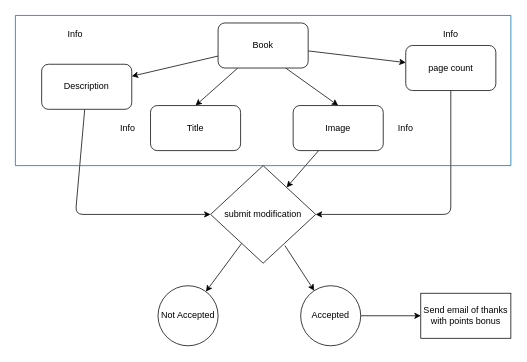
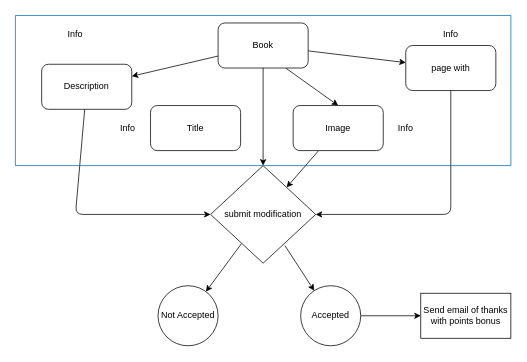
  <mxCell id="0" />
  <mxCell id="1" parent="0" />
  <mxCell id="2" value="" style="edgeStyle=none;html=1;" edge="1" parent="1" source="6" target="8"><mxGeometry relative="1" as="geometry" /></mxCell>
- <mxCell id="3" style="edgeStyle=none;html=1;entryX=0.5;entryY=0;entryDx=0;entryDy=0;" edge="1" parent="1" source="6" target="9"><mxGeometry relative="1" as="geometry" /></mxCell>
+ <mxCell id="3" style="edgeStyle=none;html=1;" edge="1" parent="1" source="6" target="15"><mxGeometry relative="1" as="geometry" /></mxCell>
  <mxCell id="4" style="edgeStyle=none;html=1;exitX=0.75;exitY=1;exitDx=0;exitDy=0;entryX=0.5;entryY=0;entryDx=0;entryDy=0;" edge="1" parent="1" source="6" target="11"><mxGeometry relative="1" as="geometry" /></mxCell>
  <mxCell id="5" style="edgeStyle=none;html=1;" edge="1" parent="1" source="6" target="13"><mxGeometry relative="1" as="geometry" /></mxCell>
  <mxCell id="6" value="Book" style="rounded=1;whiteSpace=wrap;html=1;" vertex="1" parent="1"><mxGeometry x="290" y="30" width="120" height="60" as="geometry" /></mxCell>
  <mxCell id="7" style="edgeStyle=none;html=1;entryX=0;entryY=0.5;entryDx=0;entryDy=0;" edge="1" parent="1" source="8" target="15"><mxGeometry relative="1" as="geometry"><Array as="points"><mxPoint x="100" y="285" /></Array></mxGeometry></mxCell>
  <mxCell id="8" value="Description" style="rounded=1;whiteSpace=wrap;html=1;" vertex="1" parent="1"><mxGeometry x="55" y="85" width="120" height="60" as="geometry" /></mxCell>
  <mxCell id="9" value="Title" style="rounded=1;whiteSpace=wrap;html=1;" vertex="1" parent="1"><mxGeometry x="200" y="140" width="120" height="60" as="geometry" /></mxCell>
  <mxCell id="10" style="edgeStyle=none;html=1;" edge="1" parent="1" source="11" target="15"><mxGeometry relative="1" as="geometry" /></mxCell>
  <mxCell id="11" value="Image" style="rounded=1;whiteSpace=wrap;html=1;" vertex="1" parent="1"><mxGeometry x="390" y="140" width="120" height="60" as="geometry" /></mxCell>
  <mxCell id="12" style="edgeStyle=none;html=1;entryX=1;entryY=0.5;entryDx=0;entryDy=0;" edge="1" parent="1" source="13" target="15"><mxGeometry relative="1" as="geometry"><Array as="points"><mxPoint x="600" y="285" /></Array></mxGeometry></mxCell>
- <mxCell id="13" value="page count" style="rounded=1;whiteSpace=wrap;html=1;" vertex="1" parent="1"><mxGeometry x="540" y="60" width="120" height="60" as="geometry" /></mxCell>
+ <mxCell id="13" value="page with" style="rounded=1;whiteSpace=wrap;html=1;" vertex="1" parent="1"><mxGeometry x="540" y="60" width="120" height="60" as="geometry" /></mxCell>
  <mxCell id="14" value="" style="edgeStyle=none;html=1;" edge="1" parent="1" source="15" target="21"><mxGeometry relative="1" as="geometry" /></mxCell>
  <mxCell id="15" value="submit modification" style="rhombus;whiteSpace=wrap;html=1;" vertex="1" parent="1"><mxGeometry x="280" y="220" width="140" height="130" as="geometry" /></mxCell>
  <mxCell id="16" value="" style="swimlane;startSize=0;fillColor=#1ba1e2;fontColor=#ffffff;strokeColor=#006EAF;" vertex="1" parent="1"><mxGeometry x="20" y="20" width="660" height="200" as="geometry" /></mxCell>
  <mxCell id="17" value="Info" style="text;html=1;strokeColor=none;fillColor=none;align=center;verticalAlign=middle;whiteSpace=wrap;rounded=0;" vertex="1" parent="16"><mxGeometry x="50" y="10" width="60" height="30" as="geometry" /></mxCell>
  <mxCell id="18" value="Info" style="text;html=1;strokeColor=none;fillColor=none;align=center;verticalAlign=middle;whiteSpace=wrap;rounded=0;" vertex="1" parent="16"><mxGeometry x="120" y="135" width="60" height="30" as="geometry" /></mxCell>
  <mxCell id="19" value="Info" style="text;html=1;strokeColor=none;fillColor=none;align=center;verticalAlign=middle;whiteSpace=wrap;rounded=0;" vertex="1" parent="16"><mxGeometry x="490" y="135" width="60" height="30" as="geometry" /></mxCell>
  <mxCell id="20" value="Info" style="text;html=1;strokeColor=none;fillColor=none;align=center;verticalAlign=middle;whiteSpace=wrap;rounded=0;" vertex="1" parent="16"><mxGeometry x="550" y="10" width="60" height="30" as="geometry" /></mxCell>
  <mxCell id="21" value="Not Accepted" style="ellipse;whiteSpace=wrap;html=1;" vertex="1" parent="1"><mxGeometry x="210" y="380" width="80" height="80" as="geometry" /></mxCell>
  <mxCell id="22" value="" style="edgeStyle=none;html=1;" edge="1" parent="1" source="23" target="25"><mxGeometry relative="1" as="geometry" /></mxCell>
  <mxCell id="23" value="Accepted" style="ellipse;whiteSpace=wrap;html=1;" vertex="1" parent="1"><mxGeometry x="400" y="380" width="80" height="80" as="geometry" /></mxCell>
  <mxCell id="24" value="" style="edgeStyle=none;html=1;exitX=0.707;exitY=0.819;exitDx=0;exitDy=0;exitPerimeter=0;" edge="1" parent="1" source="15" target="23"><mxGeometry relative="1" as="geometry"><mxPoint x="377.663" y="320.001" as="sourcePoint" /><mxPoint x="329.999" y="384.348" as="targetPoint" /></mxGeometry></mxCell>
  <mxCell id="25" value="Send email of thanks with points bonus" style="whiteSpace=wrap;html=1;" vertex="1" parent="1"><mxGeometry x="560" y="390" width="120" height="60" as="geometry" /></mxCell>
